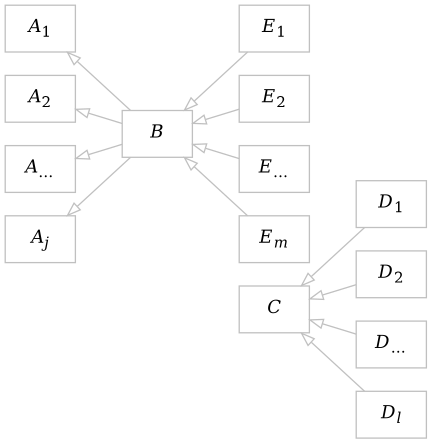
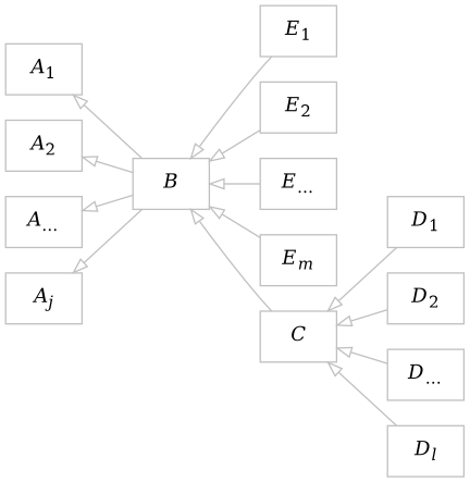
  digraph {
    rankdir=LR
    node [color=gray shape=box]
    edge [arrowhead=none arrowtail=onormal color=gray dir=back]
    n1 [label=<<i>A</i><sub>1</sub>>]
    n2 [label=<<i>A</i><sub>2</sub>>]
    n3 [label=<<i>A</i><sub>&hellip;</sub>>]
    n4 [label=<<i>A</i><sub><i>j</i></sub>>]
    n5 [label=<<i>D</i><sub>1</sub>>]
    n6 [label=<<i>D</i><sub>2</sub>>]
    n7 [label=<<i>D</i><sub>&hellip;</sub>>]
    n8 [label=<<i>D</i><sub><i>l</i></sub>>]
    n9 [label=<<i>E</i><sub>1</sub>>]
    n10 [label=<<i>E</i><sub>2</sub>>]
    n11 [label=<<i>E</i><sub>&hellip;</sub>>]
    n12 [label=<<i>E</i><sub><i>m</i></sub>>]
    n13 [label=<<i>C</i>>]
    n14 [label=<<i>B</i>>]
    subgraph sub_1 {
      rank=same
      n1
      n2
      n3
      n4
    }
    subgraph sub_2 {
      rank=same
      n5
      n6
      n7
      n8
    }
    subgraph sub_3 {
      rank=same
      n9
      n10
      n11
      n12
      n13
    }
    n1 -> n2 [style=invis]
    n1 -> n14
    n2 -> n3 [style=invis]
    n2 -> n14
    n3 -> n4 [style=invis]
    n3 -> n14
    n4 -> n14
    n5 -> n6 [style=invis]
    n6 -> n7 [style=invis]
    n7 -> n8 [style=invis]
    n9 -> n10 [style=invis]
    n10 -> n11 [style=invis]
    n11 -> n12 [style=invis]
    n12 -> n13 [style=invis]
    n13 -> n5
    n13 -> n6
    n13 -> n7
    n13 -> n8
    n14 -> n9
    n14 -> n10
    n14 -> n11
    n14 -> n12
+   n14 -> n13
  }
